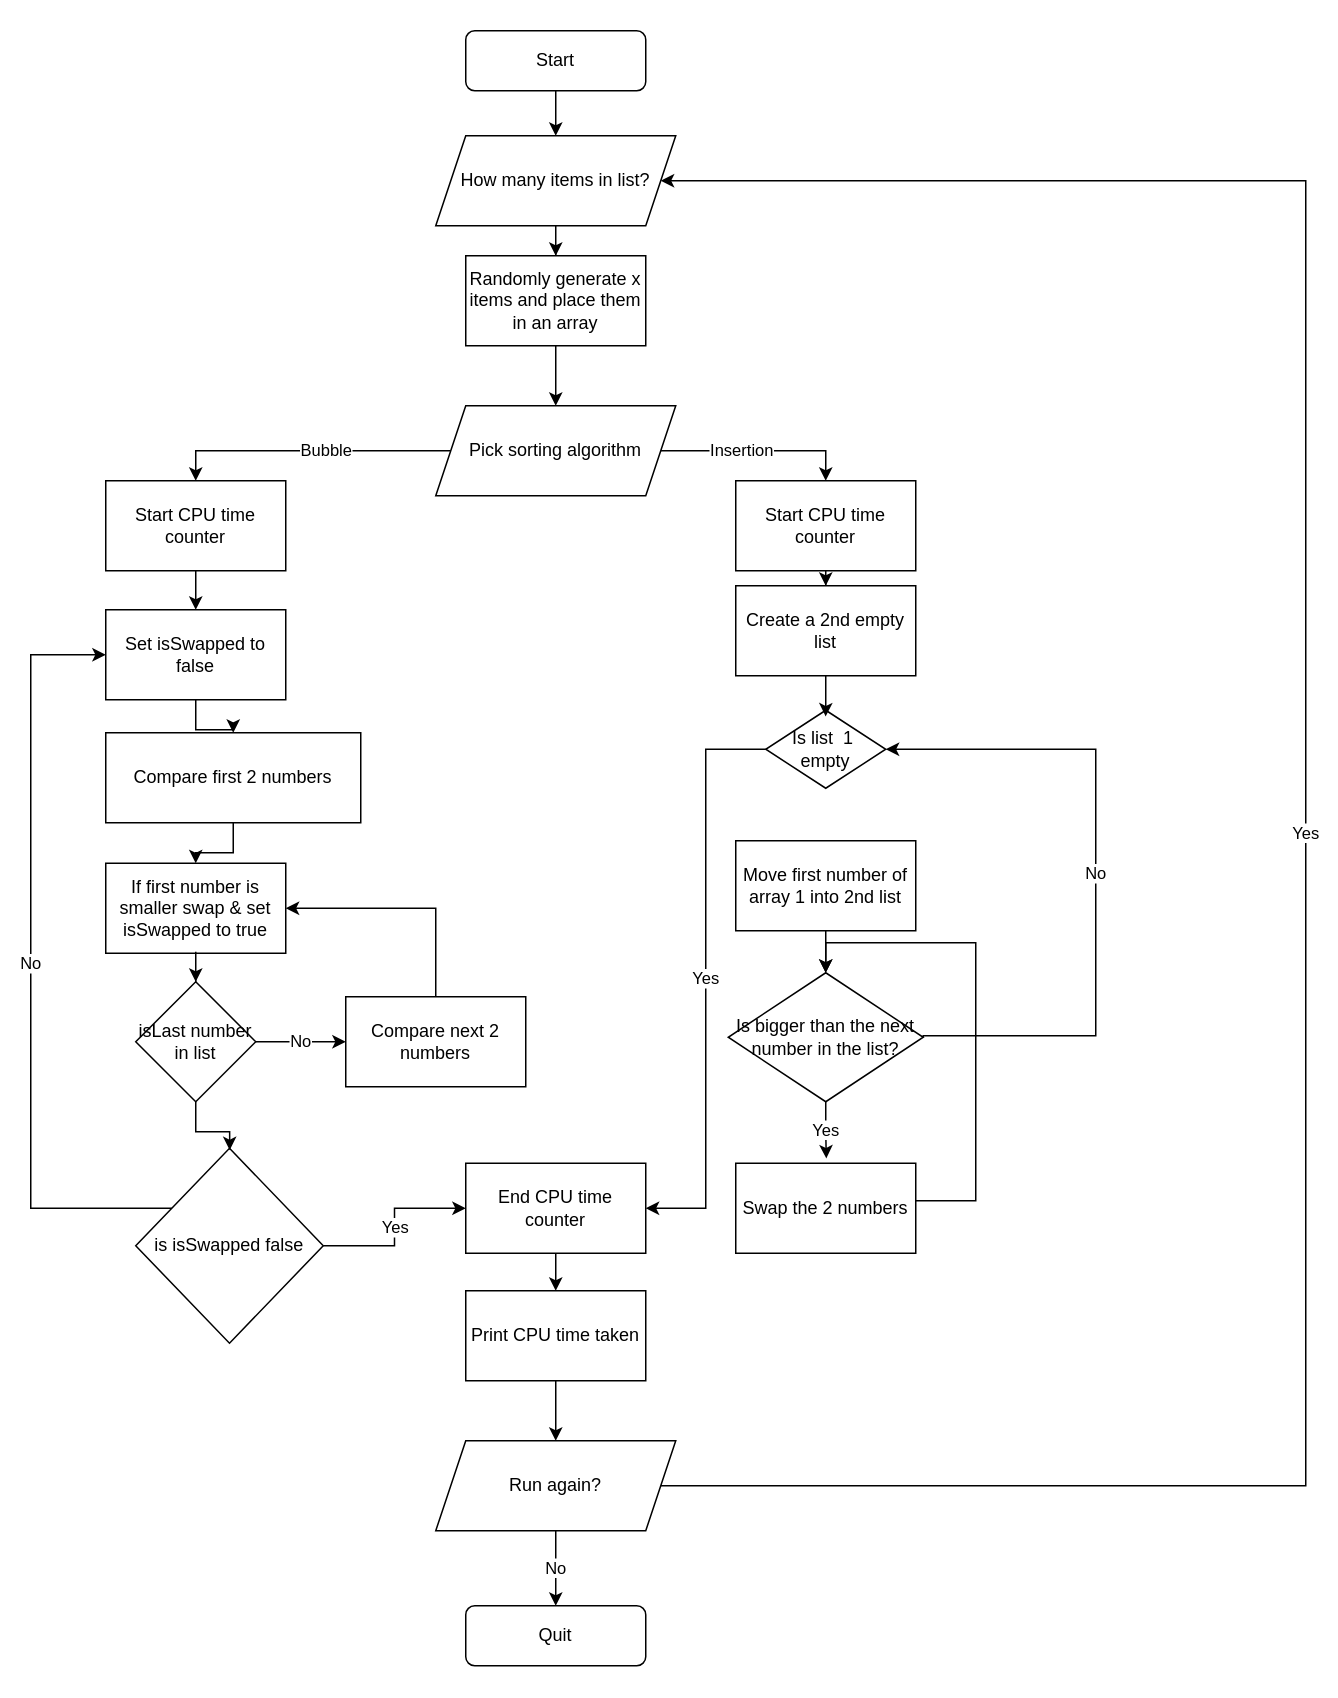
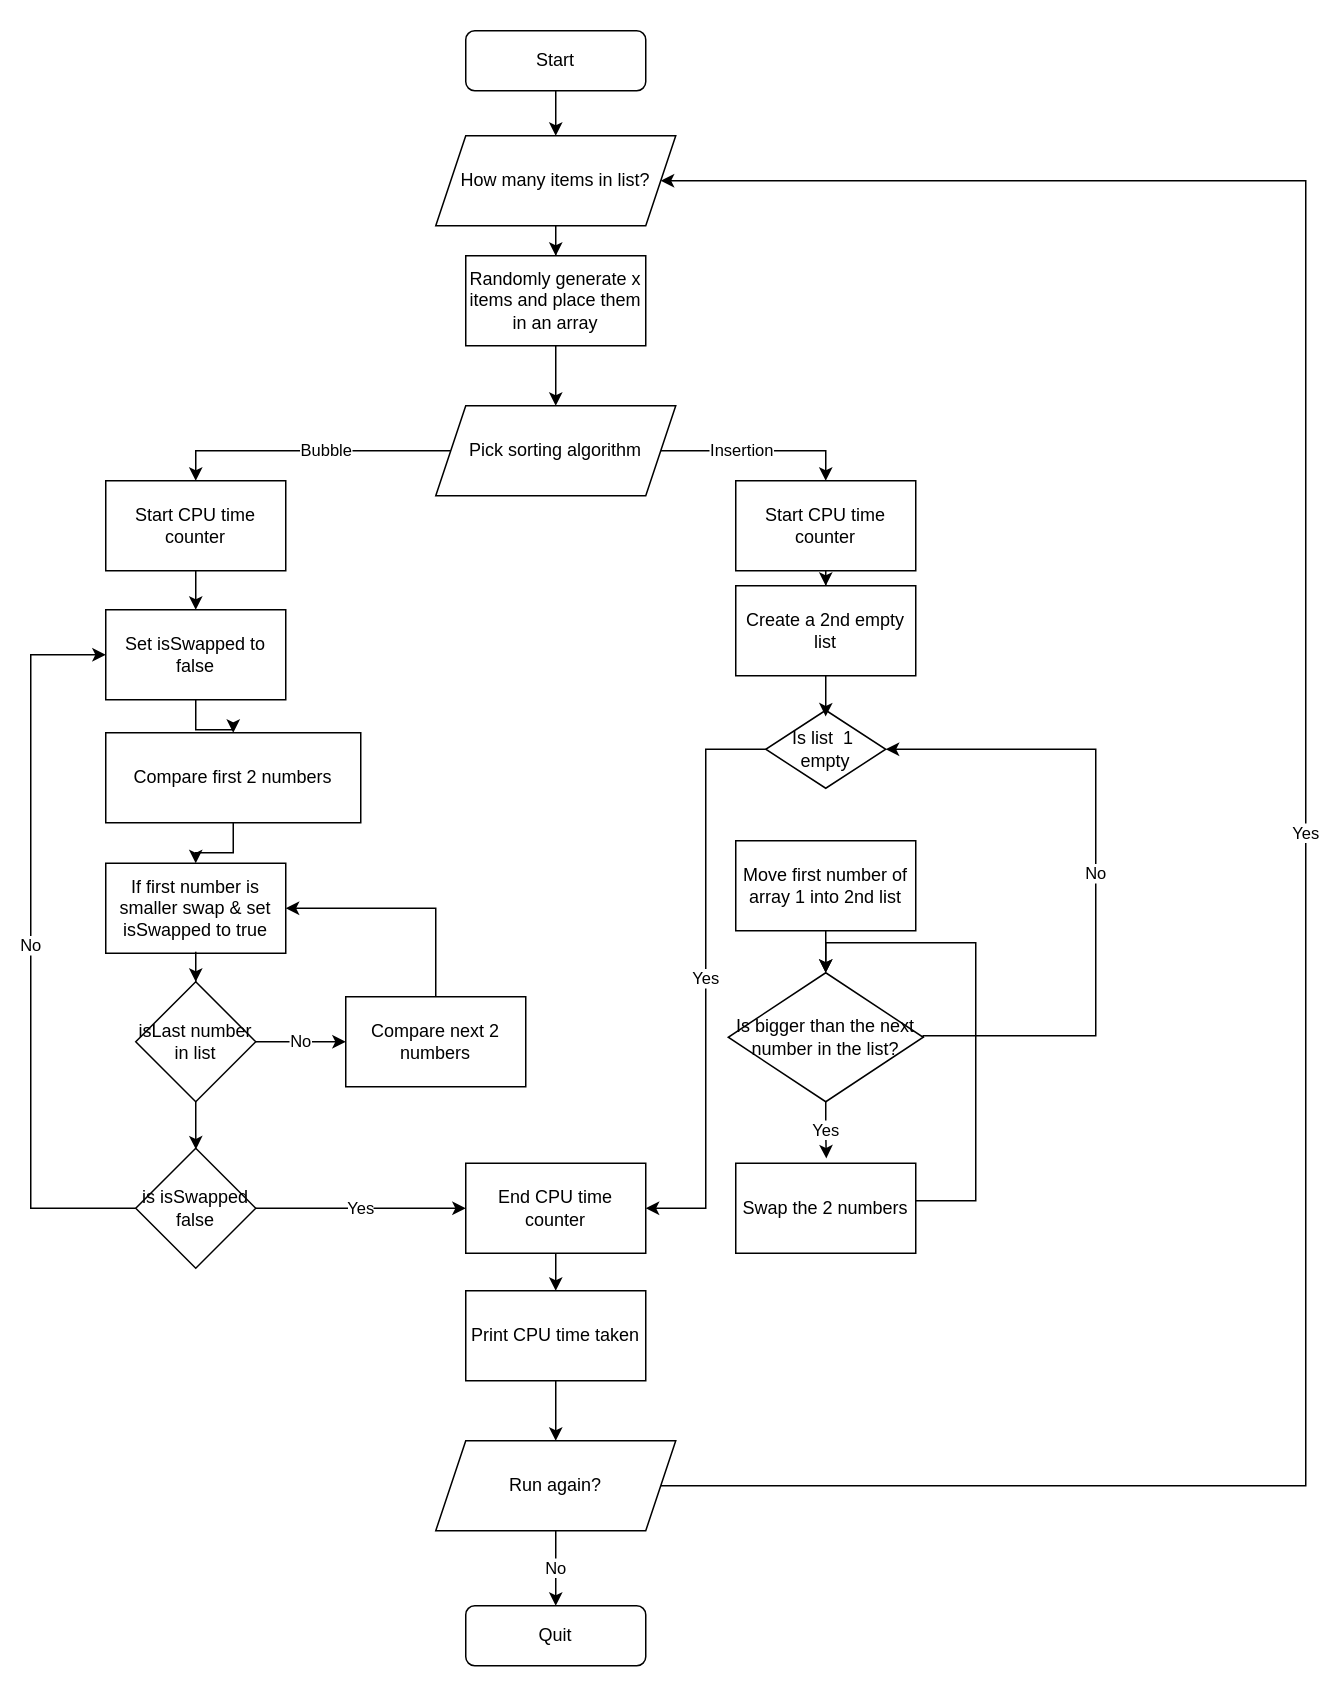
  <mxCell id="0" />
  <mxCell id="1" parent="0" />
  <mxCell id="2" style="edgeStyle=orthogonalEdgeStyle;rounded=0;orthogonalLoop=1;jettySize=auto;html=1;entryX=0.5;entryY=0;entryDx=0;entryDy=0;" parent="1" source="3" target="5" edge="1"><mxGeometry relative="1" as="geometry" /></mxCell>
  <mxCell id="3" value="Start" style="rounded=1;whiteSpace=wrap;html=1;fontSize=12;glass=0;strokeWidth=1;shadow=0;" parent="1" vertex="1"><mxGeometry x="310" y="20" width="120" height="40" as="geometry" /></mxCell>
  <mxCell id="4" style="edgeStyle=orthogonalEdgeStyle;rounded=0;orthogonalLoop=1;jettySize=auto;html=1;" parent="1" source="5" target="7" edge="1"><mxGeometry relative="1" as="geometry" /></mxCell>
  <mxCell id="5" value="How many items in list?" style="shape=parallelogram;perimeter=parallelogramPerimeter;whiteSpace=wrap;html=1;fixedSize=1;" parent="1" vertex="1"><mxGeometry x="290" y="90" width="160" height="60" as="geometry" /></mxCell>
  <mxCell id="6" style="edgeStyle=orthogonalEdgeStyle;rounded=0;orthogonalLoop=1;jettySize=auto;html=1;" parent="1" source="7" target="10" edge="1"><mxGeometry relative="1" as="geometry" /></mxCell>
  <mxCell id="7" value="Randomly generate x items and place them in an array" style="rounded=0;whiteSpace=wrap;html=1;" parent="1" vertex="1"><mxGeometry x="310" y="170" width="120" height="60" as="geometry" /></mxCell>
  <mxCell id="8" value="&lt;div&gt;Insertion&lt;br&gt;&lt;/div&gt;" style="edgeStyle=orthogonalEdgeStyle;rounded=0;orthogonalLoop=1;jettySize=auto;html=1;entryX=0.5;entryY=0;entryDx=0;entryDy=0;" parent="1" source="10" target="14" edge="1"><mxGeometry x="-0.176" relative="1" as="geometry"><mxPoint as="offset" /></mxGeometry></mxCell>
  <mxCell id="9" value="&lt;div&gt;Bubble&lt;/div&gt;" style="edgeStyle=orthogonalEdgeStyle;rounded=0;orthogonalLoop=1;jettySize=auto;html=1;entryX=0.5;entryY=0;entryDx=0;entryDy=0;" parent="1" source="10" target="12" edge="1"><mxGeometry x="-0.125" relative="1" as="geometry"><mxPoint as="offset" /></mxGeometry></mxCell>
  <mxCell id="10" value="Pick sorting algorithm" style="shape=parallelogram;perimeter=parallelogramPerimeter;whiteSpace=wrap;html=1;fixedSize=1;" parent="1" vertex="1"><mxGeometry x="290" y="270" width="160" height="60" as="geometry" /></mxCell>
  <mxCell id="11" style="edgeStyle=orthogonalEdgeStyle;rounded=0;orthogonalLoop=1;jettySize=auto;html=1;" parent="1" source="36" target="31" edge="1"><mxGeometry relative="1" as="geometry" /></mxCell>
  <mxCell id="12" value="Start CPU time counter" style="rounded=0;whiteSpace=wrap;html=1;" parent="1" vertex="1"><mxGeometry x="70" y="320" width="120" height="60" as="geometry" /></mxCell>
  <mxCell id="13" style="edgeStyle=orthogonalEdgeStyle;rounded=0;orthogonalLoop=1;jettySize=auto;html=1;entryX=0.5;entryY=0;entryDx=0;entryDy=0;" parent="1" source="14" target="15" edge="1"><mxGeometry relative="1" as="geometry" /></mxCell>
  <mxCell id="14" value="Start CPU time counter" style="rounded=0;whiteSpace=wrap;html=1;" parent="1" vertex="1"><mxGeometry x="490" y="320" width="120" height="60" as="geometry" /></mxCell>
  <mxCell id="15" value="&lt;div&gt;Create a 2nd empty list&lt;/div&gt;" style="rounded=0;whiteSpace=wrap;html=1;" parent="1" vertex="1"><mxGeometry x="490" y="390" width="120" height="60" as="geometry" /></mxCell>
  <mxCell id="16" style="edgeStyle=orthogonalEdgeStyle;rounded=0;orthogonalLoop=1;jettySize=auto;html=1;entryX=0.5;entryY=0;entryDx=0;entryDy=0;" parent="1" source="17" target="39" edge="1"><mxGeometry relative="1" as="geometry"><mxPoint x="550" y="660" as="targetPoint" /></mxGeometry></mxCell>
  <mxCell id="17" value="Move first number of array 1 into 2nd list" style="rounded=0;whiteSpace=wrap;html=1;" parent="1" vertex="1"><mxGeometry x="490" y="560" width="120" height="60" as="geometry" /></mxCell>
  <mxCell id="18" value="No" style="edgeStyle=orthogonalEdgeStyle;rounded=0;orthogonalLoop=1;jettySize=auto;html=1;entryX=1;entryY=0.5;entryDx=0;entryDy=0;exitX=1;exitY=0.5;exitDx=0;exitDy=0;" parent="1" source="39" target="20" edge="1"><mxGeometry relative="1" as="geometry"><Array as="points"><mxPoint x="615" y="690" /><mxPoint x="730" y="690" /><mxPoint x="730" y="499" /></Array><mxPoint x="610" y="690" as="sourcePoint" /></mxGeometry></mxCell>
  <mxCell id="19" value="Yes" style="edgeStyle=orthogonalEdgeStyle;rounded=0;orthogonalLoop=1;jettySize=auto;html=1;entryX=1;entryY=0.5;entryDx=0;entryDy=0;" parent="1" source="20" target="23" edge="1"><mxGeometry relative="1" as="geometry" /></mxCell>
  <mxCell id="20" value="&lt;div&gt;Is list&amp;nbsp; 1&amp;nbsp;&lt;/div&gt;&lt;div&gt;empty&lt;/div&gt;" style="rhombus;whiteSpace=wrap;html=1;" parent="1" vertex="1"><mxGeometry x="510" y="473" width="80" height="52" as="geometry" /></mxCell>
  <mxCell id="21" style="edgeStyle=orthogonalEdgeStyle;rounded=0;orthogonalLoop=1;jettySize=auto;html=1;entryX=0.499;entryY=0.079;entryDx=0;entryDy=0;entryPerimeter=0;" parent="1" source="15" target="20" edge="1"><mxGeometry relative="1" as="geometry" /></mxCell>
  <mxCell id="22" style="edgeStyle=orthogonalEdgeStyle;rounded=0;orthogonalLoop=1;jettySize=auto;html=1;entryX=0.5;entryY=0;entryDx=0;entryDy=0;" parent="1" source="23" target="25" edge="1"><mxGeometry relative="1" as="geometry" /></mxCell>
  <mxCell id="23" value="End CPU time counter" style="rounded=0;whiteSpace=wrap;html=1;" parent="1" vertex="1"><mxGeometry x="310" y="775" width="120" height="60" as="geometry" /></mxCell>
  <mxCell id="24" style="edgeStyle=orthogonalEdgeStyle;rounded=0;orthogonalLoop=1;jettySize=auto;html=1;" parent="1" source="25" target="29" edge="1"><mxGeometry relative="1" as="geometry" /></mxCell>
  <mxCell id="25" value="Print CPU time taken" style="rounded=0;whiteSpace=wrap;html=1;" parent="1" vertex="1"><mxGeometry x="310" y="860" width="120" height="60" as="geometry" /></mxCell>
  <mxCell id="26" value="Quit" style="rounded=1;whiteSpace=wrap;html=1;fontSize=12;glass=0;strokeWidth=1;shadow=0;" parent="1" vertex="1"><mxGeometry x="310" y="1070" width="120" height="40" as="geometry" /></mxCell>
  <mxCell id="27" value="&lt;div&gt;No&lt;/div&gt;" style="edgeStyle=orthogonalEdgeStyle;rounded=0;orthogonalLoop=1;jettySize=auto;html=1;" parent="1" source="29" target="26" edge="1"><mxGeometry relative="1" as="geometry" /></mxCell>
  <mxCell id="28" value="Yes" style="edgeStyle=orthogonalEdgeStyle;rounded=0;orthogonalLoop=1;jettySize=auto;html=1;exitX=1;exitY=0.5;exitDx=0;exitDy=0;entryX=1;entryY=0.5;entryDx=0;entryDy=0;" parent="1" source="29" target="5" edge="1"><mxGeometry relative="1" as="geometry"><Array as="points"><mxPoint x="870" y="990" /><mxPoint x="870" y="120" /></Array></mxGeometry></mxCell>
  <mxCell id="29" value="Run again?" style="shape=parallelogram;perimeter=parallelogramPerimeter;whiteSpace=wrap;html=1;fixedSize=1;" parent="1" vertex="1"><mxGeometry x="290" y="960" width="160" height="60" as="geometry" /></mxCell>
  <mxCell id="30" style="edgeStyle=orthogonalEdgeStyle;rounded=0;orthogonalLoop=1;jettySize=auto;html=1;entryX=0.5;entryY=0;entryDx=0;entryDy=0;" parent="1" source="31" target="32" edge="1"><mxGeometry relative="1" as="geometry" /></mxCell>
  <mxCell id="31" value="Compare first 2 numbers" style="rounded=0;whiteSpace=wrap;html=1;" parent="1" vertex="1"><mxGeometry x="70" y="488" width="170" height="60" as="geometry" /></mxCell>
  <mxCell id="32" value="If first number is smaller swap &amp;amp; set isSwapped to true" style="rounded=0;whiteSpace=wrap;html=1;" parent="1" vertex="1"><mxGeometry x="70" y="575" width="120" height="60" as="geometry" /></mxCell>
  <mxCell id="33" style="edgeStyle=orthogonalEdgeStyle;rounded=0;orthogonalLoop=1;jettySize=auto;html=1;entryX=1;entryY=0.5;entryDx=0;entryDy=0;" edge="1" parent="1" source="34" target="32"><mxGeometry relative="1" as="geometry"><Array as="points"><mxPoint x="290" y="605" /></Array></mxGeometry></mxCell>
  <mxCell id="34" value="Compare next 2 numbers" style="rounded=0;whiteSpace=wrap;html=1;" parent="1" vertex="1"><mxGeometry x="230" y="664" width="120" height="60" as="geometry" /></mxCell>
  <mxCell id="35" value="" style="edgeStyle=orthogonalEdgeStyle;rounded=0;orthogonalLoop=1;jettySize=auto;html=1;" edge="1" parent="1" source="12" target="36"><mxGeometry relative="1" as="geometry"><mxPoint x="130" y="380" as="sourcePoint" /><mxPoint x="130" y="488" as="targetPoint" /></mxGeometry></mxCell>
  <mxCell id="36" value="Set isSwapped to false" style="rounded=0;whiteSpace=wrap;html=1;" vertex="1" parent="1"><mxGeometry x="70" y="406" width="120" height="60" as="geometry" /></mxCell>
  <mxCell id="37" style="edgeStyle=orthogonalEdgeStyle;rounded=0;orthogonalLoop=1;jettySize=auto;html=1;entryX=0.5;entryY=0;entryDx=0;entryDy=0;" edge="1" parent="1" source="38" target="39"><mxGeometry relative="1" as="geometry"><Array as="points"><mxPoint x="650" y="800" /><mxPoint x="650" y="628" /><mxPoint x="550" y="628" /></Array></mxGeometry></mxCell>
  <mxCell id="38" value="Swap the 2 numbers" style="rounded=0;whiteSpace=wrap;html=1;" vertex="1" parent="1"><mxGeometry x="490" y="775" width="120" height="60" as="geometry" /></mxCell>
  <mxCell id="39" value="Is bigger than the next number in the list?" style="rhombus;whiteSpace=wrap;html=1;" vertex="1" parent="1"><mxGeometry x="485" y="648" width="130" height="86" as="geometry" /></mxCell>
  <mxCell id="40" value="Yes" style="edgeStyle=orthogonalEdgeStyle;rounded=0;orthogonalLoop=1;jettySize=auto;html=1;entryX=0.503;entryY=-0.054;entryDx=0;entryDy=0;entryPerimeter=0;" edge="1" parent="1" source="39" target="38"><mxGeometry relative="1" as="geometry" /></mxCell>
  <mxCell id="41" value="" style="edgeStyle=orthogonalEdgeStyle;rounded=0;orthogonalLoop=1;jettySize=auto;html=1;entryX=0.5;entryY=0;entryDx=0;entryDy=0;" edge="1" parent="1" source="32" target="43"><mxGeometry relative="1" as="geometry"><mxPoint x="130" y="635" as="sourcePoint" /><mxPoint x="130" y="715" as="targetPoint" /></mxGeometry></mxCell>
  <mxCell id="42" value="No" style="edgeStyle=orthogonalEdgeStyle;rounded=0;orthogonalLoop=1;jettySize=auto;html=1;" edge="1" parent="1" source="43" target="34"><mxGeometry relative="1" as="geometry" /></mxCell>
  <mxCell id="43" value="isLast number in list" style="rhombus;whiteSpace=wrap;html=1;" vertex="1" parent="1"><mxGeometry x="90" y="654" width="80" height="80" as="geometry" /></mxCell>
  <mxCell id="44" value="Yes" style="edgeStyle=orthogonalEdgeStyle;rounded=0;orthogonalLoop=1;jettySize=auto;html=1;" edge="1" parent="1" source="46" target="23"><mxGeometry relative="1" as="geometry" /></mxCell>
  <mxCell id="45" value="No" style="edgeStyle=orthogonalEdgeStyle;rounded=0;orthogonalLoop=1;jettySize=auto;html=1;entryX=0;entryY=0.5;entryDx=0;entryDy=0;" edge="1" parent="1" source="46" target="36"><mxGeometry relative="1" as="geometry"><Array as="points"><mxPoint x="20" y="805" /><mxPoint x="20" y="436" /></Array></mxGeometry></mxCell>
- <mxCell id="46" value="is isSwapped false" style="rhombus;whiteSpace=wrap;html=1;" vertex="1" parent="1"><mxGeometry x="90" y="765" width="125" height="130" as="geometry" /></mxCell>
+ <mxCell id="46" value="is isSwapped false" style="rhombus;whiteSpace=wrap;html=1;" vertex="1" parent="1"><mxGeometry x="90" y="765" width="80" height="80" as="geometry" /></mxCell>
  <mxCell id="47" style="edgeStyle=orthogonalEdgeStyle;rounded=0;orthogonalLoop=1;jettySize=auto;html=1;entryX=0.501;entryY=0.01;entryDx=0;entryDy=0;entryPerimeter=0;" edge="1" parent="1" source="43" target="46"><mxGeometry relative="1" as="geometry" /></mxCell>
